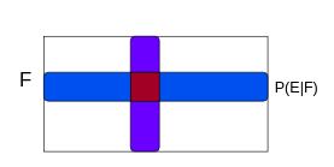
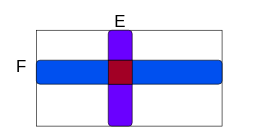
  <mxCell id="0" />
  <mxCell id="1" parent="0" />
  <mxCell id="2" value="" style="rounded=0;whiteSpace=wrap;html=1;strokeColor=#000000;" vertex="1" parent="1"><mxGeometry x="60" y="50" width="310" height="160" as="geometry" /></mxCell>
  <mxCell id="3" value="" style="rounded=1;whiteSpace=wrap;html=1;fillColor=#6a00ff;fontColor=#ffffff;strokeColor=#000000;" vertex="1" parent="1"><mxGeometry x="180" y="50" width="40" height="160" as="geometry" /></mxCell>
  <mxCell id="4" value="" style="rounded=1;whiteSpace=wrap;html=1;fillColor=#0050ef;fontColor=#ffffff;strokeColor=#000000;" vertex="1" parent="1"><mxGeometry x="60" y="100" width="310" height="40" as="geometry" /></mxCell>
+ <mxCell id="5" value="E" style="text;html=1;strokeColor=none;fillColor=none;align=center;verticalAlign=middle;whiteSpace=wrap;rounded=0;fontSize=28;" vertex="1" parent="1"><mxGeometry x="170" y="20" width="60" height="30" as="geometry" /></mxCell>
  <mxCell id="6" value="F" style="text;html=1;strokeColor=none;fillColor=none;align=center;verticalAlign=middle;whiteSpace=wrap;rounded=0;fontSize=28;" vertex="1" parent="1"><mxGeometry x="20" y="95" width="30" height="30" as="geometry" /></mxCell>
- <mxCell id="7" value="P(E|F)" style="text;html=1;strokeColor=none;fillColor=none;align=center;verticalAlign=middle;whiteSpace=wrap;rounded=0;fontSize=21;" vertex="1" parent="1"><mxGeometry x="380" y="105" width="60" height="30" as="geometry" /></mxCell>
  <mxCell id="8" value="" style="rounded=0;whiteSpace=wrap;html=1;fillColor=#a20025;fontColor=#ffffff;strokeColor=#000000;" vertex="1" parent="1"><mxGeometry x="180" y="100" width="40" height="40" as="geometry" /></mxCell>
